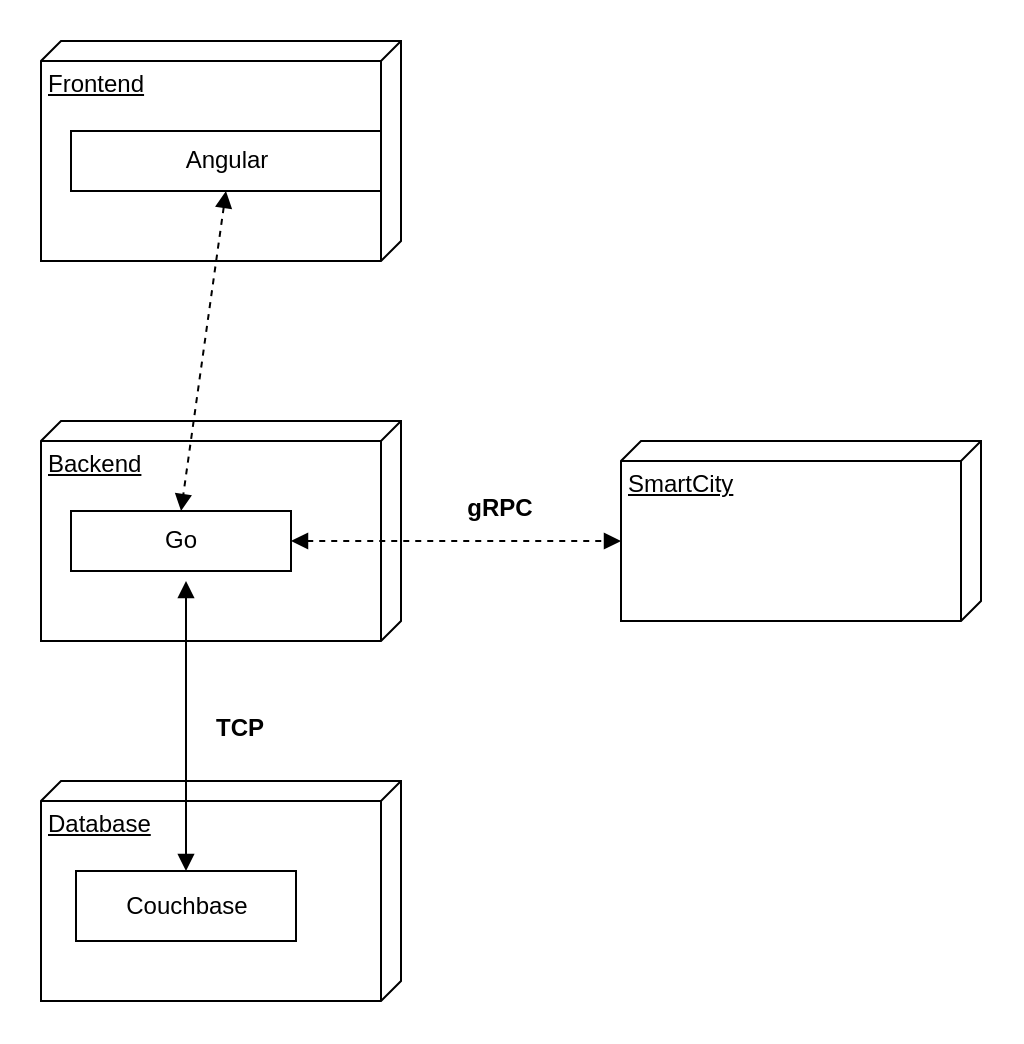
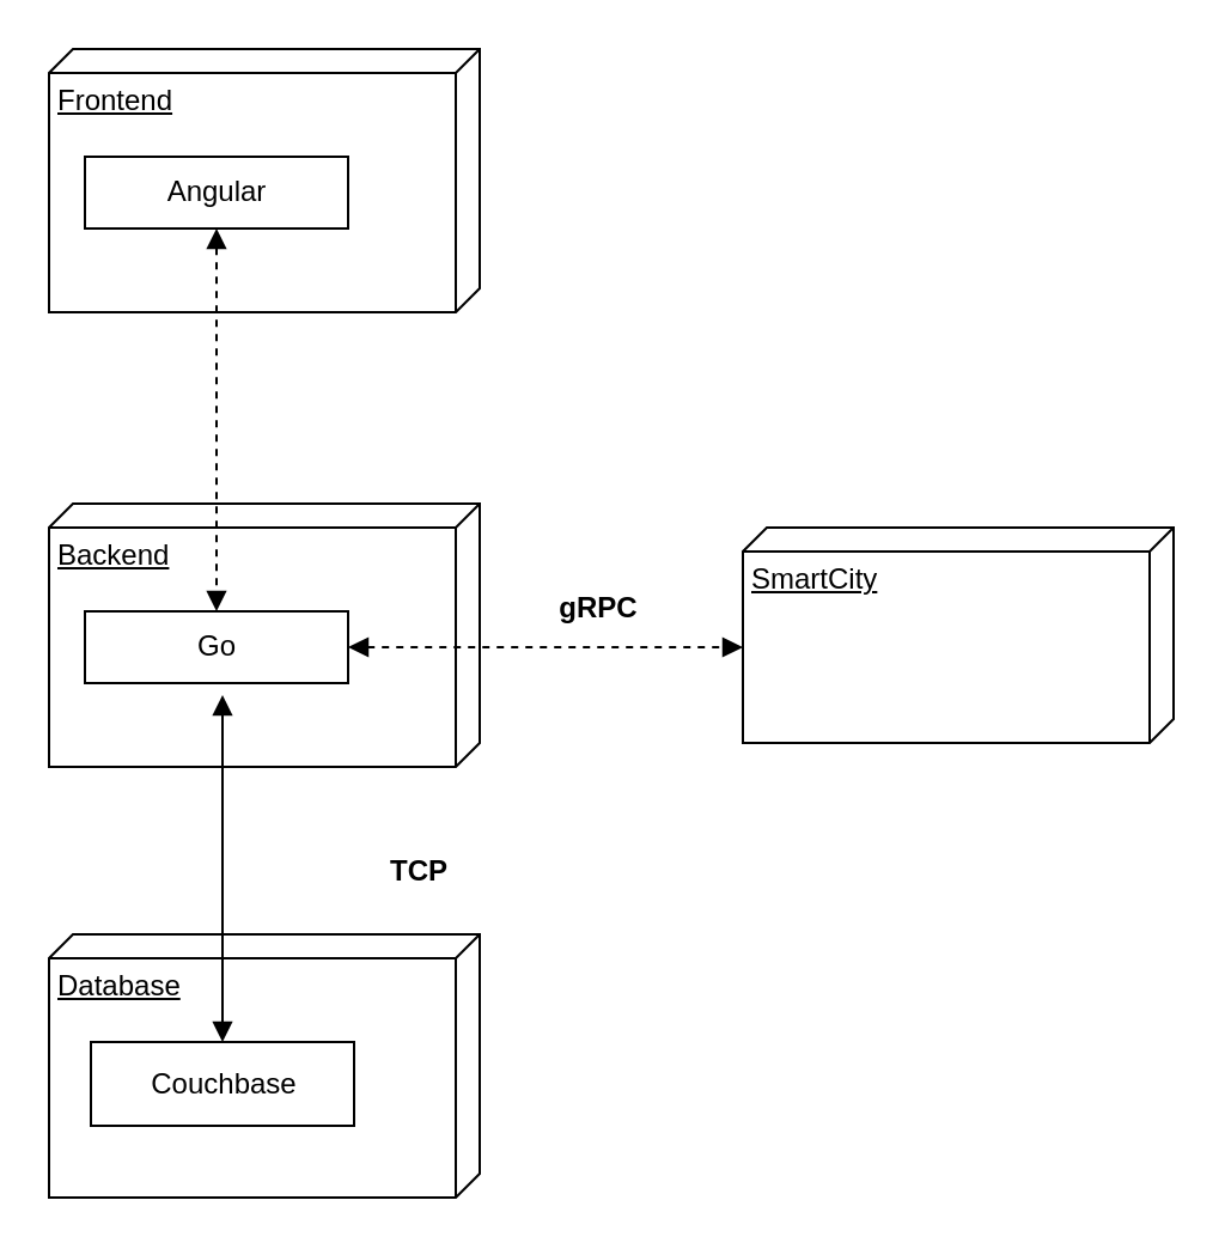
  <mxCell id="0" />
  <mxCell id="1" parent="0" />
  <mxCell id="2" value="Frontend" style="verticalAlign=top;align=left;spacingTop=8;spacingLeft=2;spacingRight=12;shape=cube;size=10;direction=south;fontStyle=4;html=1;" parent="1" vertex="1"><mxGeometry x="20" y="20" width="180" height="110" as="geometry" /></mxCell>
  <mxCell id="3" value="Backend" style="verticalAlign=top;align=left;spacingTop=8;spacingLeft=2;spacingRight=12;shape=cube;size=10;direction=south;fontStyle=4;html=1;" parent="1" vertex="1"><mxGeometry x="20" y="210" width="180" height="110" as="geometry" /></mxCell>
  <mxCell id="4" value="SmartCity" style="verticalAlign=top;align=left;spacingTop=8;spacingLeft=2;spacingRight=12;shape=cube;size=10;direction=south;fontStyle=4;html=1;" parent="1" vertex="1"><mxGeometry x="310" y="220" width="180" height="90" as="geometry" /></mxCell>
  <mxCell id="5" value="Database" style="verticalAlign=top;align=left;spacingTop=8;spacingLeft=2;spacingRight=12;shape=cube;size=10;direction=south;fontStyle=4;html=1;" parent="1" vertex="1"><mxGeometry x="20" y="390" width="180" height="110" as="geometry" /></mxCell>
- <mxCell id="6" value="Angular" style="html=1;" parent="1" vertex="1"><mxGeometry x="35" y="65" width="155" height="30" as="geometry" /></mxCell>
+ <mxCell id="6" value="Angular" style="html=1;" parent="1" vertex="1"><mxGeometry x="35" y="65" width="110" height="30" as="geometry" /></mxCell>
  <mxCell id="7" value="Couchbase" style="html=1;" parent="1" vertex="1"><mxGeometry x="37.5" y="435" width="110" height="35" as="geometry" /></mxCell>
  <mxCell id="8" value="" style="endArrow=block;startArrow=block;endFill=1;startFill=1;html=1;exitX=0.5;exitY=1;exitDx=0;exitDy=0;entryX=0.5;entryY=0;entryDx=0;entryDy=0;dashed=1;" parent="1" source="6" target="11" edge="1"><mxGeometry width="160" relative="1" as="geometry"><mxPoint x="-160" y="180" as="sourcePoint" /><mxPoint x="92.5" y="260" as="targetPoint" /></mxGeometry></mxCell>
  <mxCell id="9" value="" style="endArrow=block;startArrow=block;endFill=1;startFill=1;html=1;exitX=0.5;exitY=1;exitDx=0;exitDy=0;entryX=0.5;entryY=0;entryDx=0;entryDy=0;" parent="1" target="7" edge="1"><mxGeometry width="160" relative="1" as="geometry"><mxPoint x="92.5" y="290" as="sourcePoint" /><mxPoint x="92.5" y="270" as="targetPoint" /></mxGeometry></mxCell>
  <mxCell id="10" value="" style="endArrow=block;startArrow=block;endFill=1;startFill=1;html=1;exitX=1;exitY=0.5;exitDx=0;exitDy=0;entryX=0;entryY=0;entryDx=50;entryDy=180;entryPerimeter=0;dashed=1;" parent="1" source="11" target="4" edge="1"><mxGeometry width="160" relative="1" as="geometry"><mxPoint x="150" y="275" as="sourcePoint" /><mxPoint x="92.5" y="480" as="targetPoint" /></mxGeometry></mxCell>
  <mxCell id="11" value="Go" style="html=1;" parent="1" vertex="1"><mxGeometry x="35" y="255" width="110" height="30" as="geometry" /></mxCell>
- <mxCell id="12" value="TCP" style="text;align=center;fontStyle=1;verticalAlign=middle;spacingLeft=3;spacingRight=3;strokeColor=none;rotatable=0;points=[[0,0.5],[1,0.5]];portConstraint=eastwest;" parent="1" vertex="1"><mxGeometry x="80" y="350" width="80" height="26" as="geometry" /></mxCell>
+ <mxCell id="12" value="TCP" style="text;align=center;fontStyle=1;verticalAlign=middle;spacingLeft=3;spacingRight=3;strokeColor=none;rotatable=0;points=[[0,0.5],[1,0.5]];portConstraint=eastwest;" parent="1" vertex="1"><mxGeometry x="135" y="350" width="80" height="26" as="geometry" /></mxCell>
  <mxCell id="13" value="gRPC" style="text;align=center;fontStyle=1;verticalAlign=middle;spacingLeft=3;spacingRight=3;strokeColor=none;rotatable=0;points=[[0,0.5],[1,0.5]];portConstraint=eastwest;" vertex="1" parent="1"><mxGeometry x="210" y="240" width="80" height="26" as="geometry" /></mxCell>
